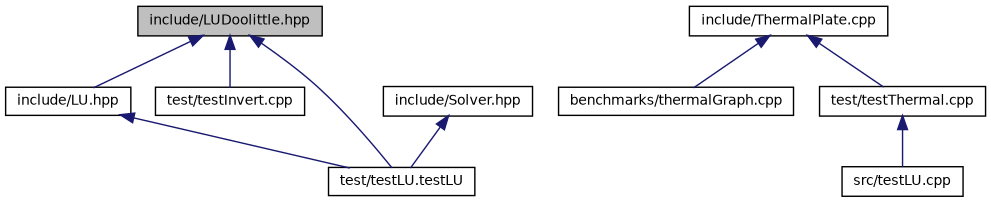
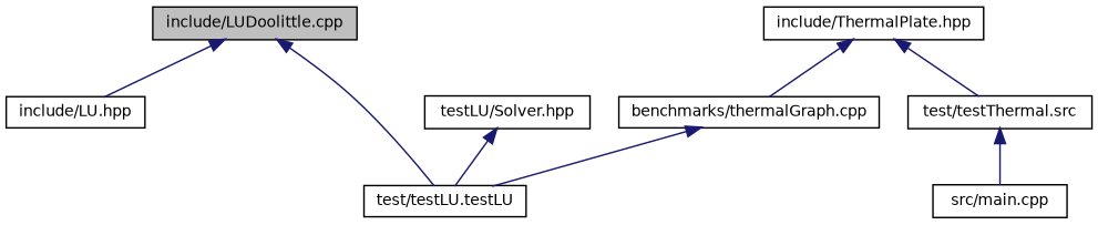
  digraph {
    node [color=black fillcolor=white fontname=Helvetica fontsize=10 shape=record style=filled]
    edge [color=midnightblue dir=back fontname=Helvetica fontsize=10 labelfontname=Helvetica labelfontsize=10 style=solid]
-   n1 [fillcolor=grey75 fontcolor=black height=0.2 label="include/LUDoolittle.hpp" width=0.4]
+   n1 [fillcolor=grey75 fontcolor=black height=0.2 label="include/LUDoolittle.cpp" width=0.4]
    n2 [height=0.2 label="include/LU.hpp" width=0.4]
-   n3 [height=0.2 label="test/testInvert.cpp" width=0.4]
    n4 [height=0.2 label="test/testLU.testLU" width=0.4]
-   n5 [height=0.2 label="include/Solver.hpp" width=0.4]
-   n6 [height=0.2 label="include/ThermalPlate.cpp" width=0.4]
+   n5 [height=0.2 label="testLU/Solver.hpp" width=0.4]
+   n6 [height=0.2 label="include/ThermalPlate.hpp" width=0.4]
    n7 [height=0.2 label="benchmarks/thermalGraph.cpp" width=0.4]
-   n8 [height=0.2 label="test/testThermal.cpp" width=0.4]
-   n9 [height=0.2 label="src/testLU.cpp" width=0.4]
+   n8 [height=0.2 label="test/testThermal.src" width=0.4]
+   n9 [height=0.2 label="src/main.cpp" width=0.4]
    n1 -> n2
-   n1 -> n3
    n1 -> n4
-   n2 -> n4
+   n7 -> n4
    n5 -> n4
    n6 -> n7
    n6 -> n8
    n8 -> n9
  }
